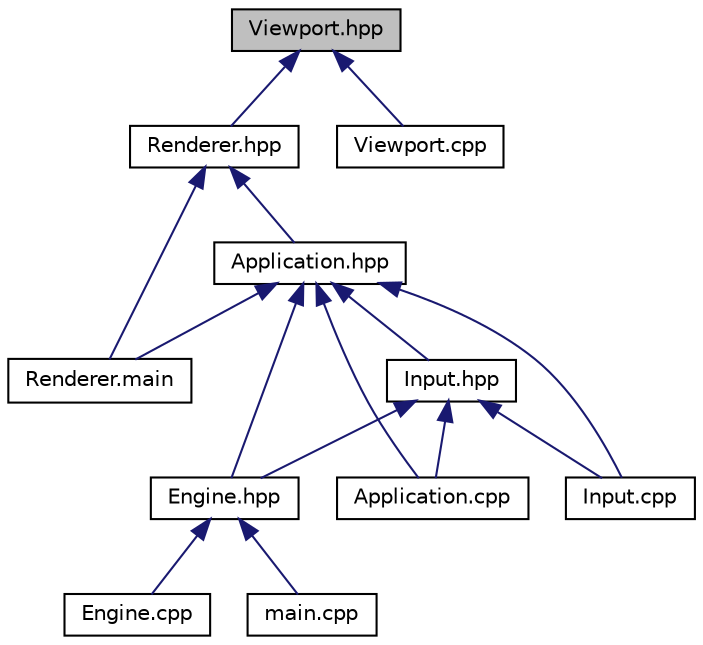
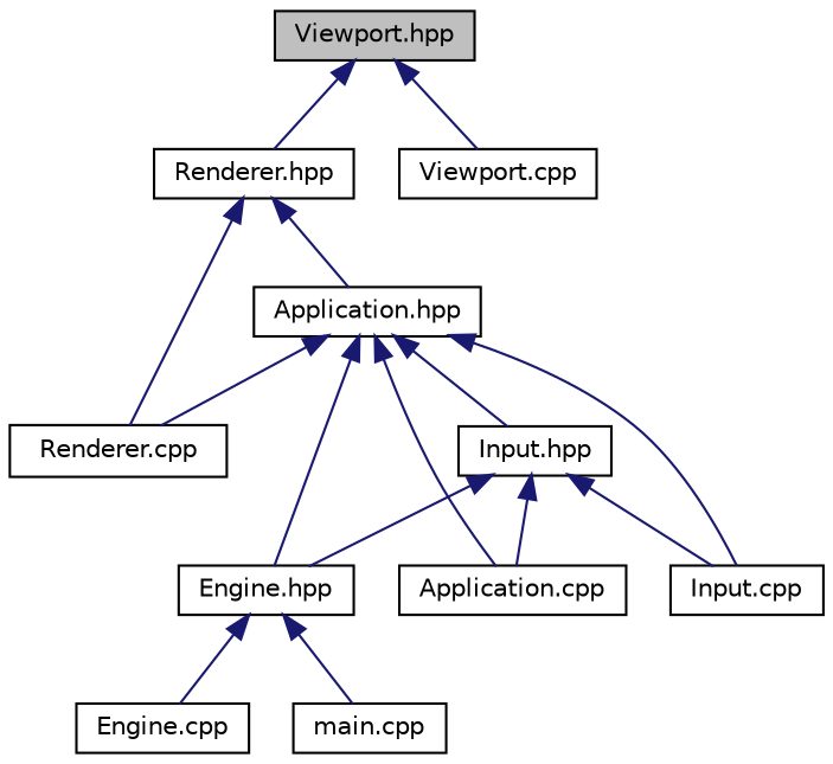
  digraph {
    node [color=black fillcolor=white fontname=Helvetica fontsize=10 shape=record style=filled]
    edge [color=midnightblue dir=back fontname=Helvetica fontsize=10 labelfontname=Helvetica labelfontsize=10 style=solid]
    n1 [fillcolor=grey75 fontcolor=black height=0.2 label="Viewport.hpp" width=0.4]
    n2 [height=0.2 label="Renderer.hpp" width=0.4]
    n3 [height=0.2 label="Viewport.cpp" width=0.4]
    n4 [height=0.2 label="Application.hpp" width=0.4]
-   n5 [height=0.2 label="Renderer.main" width=0.4]
+   n5 [height=0.2 label="Renderer.cpp" width=0.4]
    n6 [height=0.2 label="Engine.hpp" width=0.4]
    n7 [height=0.2 label="Application.cpp" width=0.4]
    n8 [height=0.2 label="Input.hpp" width=0.4]
    n9 [height=0.2 label="Input.cpp" width=0.4]
    n10 [height=0.2 label="Engine.cpp" width=0.4]
    n11 [height=0.2 label="main.cpp" width=0.4]
    n1 -> n2
    n1 -> n3
    n2 -> n4
    n2 -> n5
    n4 -> n5
    n4 -> n6
    n4 -> n7
    n4 -> n8
    n4 -> n9
    n6 -> n10
    n6 -> n11
    n8 -> n6
    n8 -> n7
    n8 -> n9
  }
